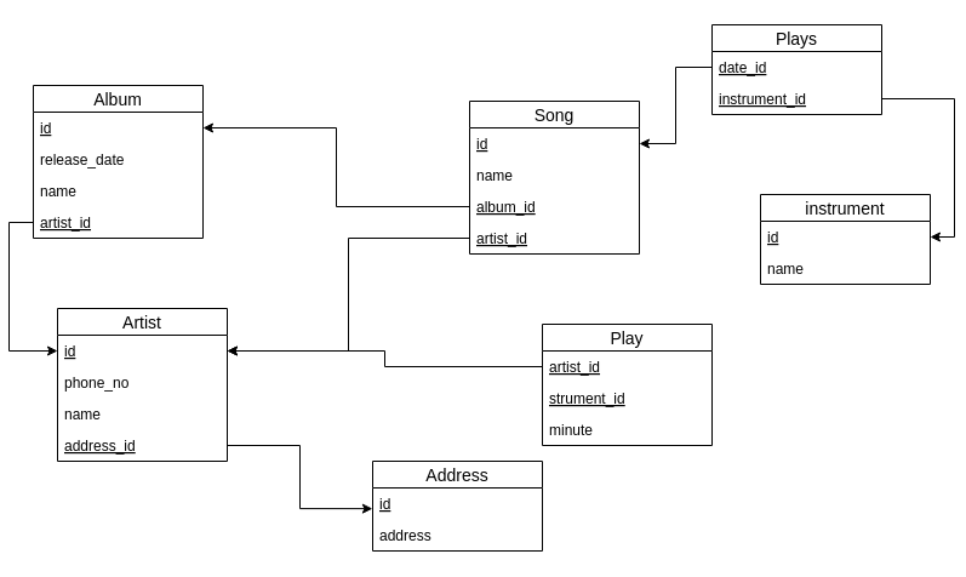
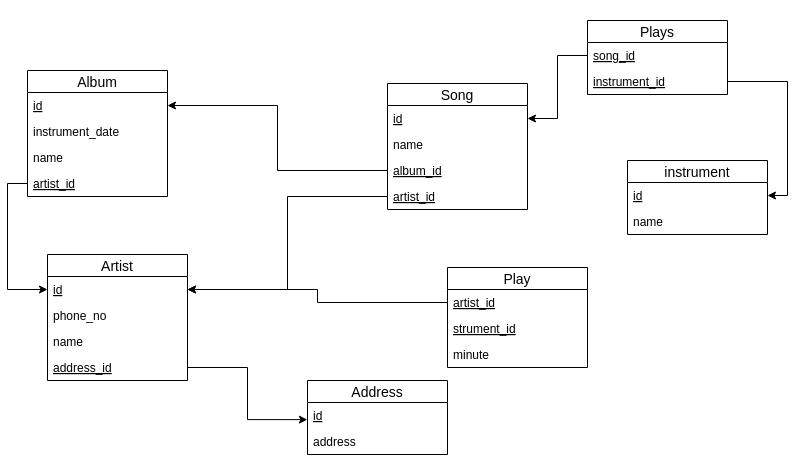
  <mxCell id="0" />
  <mxCell id="1" parent="0" />
  <mxCell id="2" value="Artist" style="swimlane;fontStyle=0;childLayout=stackLayout;horizontal=1;startSize=22;fillColor=none;horizontalStack=0;resizeParent=1;resizeParentMax=0;resizeLast=0;collapsible=1;marginBottom=0;swimlaneFillColor=#ffffff;align=center;fontSize=14;" vertex="1" parent="1"><mxGeometry x="40" y="254" width="140" height="126" as="geometry" /></mxCell>
  <mxCell id="3" value="id" style="text;strokeColor=none;fillColor=none;spacingLeft=4;spacingRight=4;overflow=hidden;rotatable=0;points=[[0,0.5],[1,0.5]];portConstraint=eastwest;fontSize=12;fontStyle=4" vertex="1" parent="2"><mxGeometry y="22" width="140" height="26" as="geometry" /></mxCell>
  <mxCell id="4" value="phone_no" style="text;strokeColor=none;fillColor=none;spacingLeft=4;spacingRight=4;overflow=hidden;rotatable=0;points=[[0,0.5],[1,0.5]];portConstraint=eastwest;fontSize=12;" vertex="1" parent="2"><mxGeometry y="48" width="140" height="26" as="geometry" /></mxCell>
  <mxCell id="5" value="name" style="text;strokeColor=none;fillColor=none;spacingLeft=4;spacingRight=4;overflow=hidden;rotatable=0;points=[[0,0.5],[1,0.5]];portConstraint=eastwest;fontSize=12;" vertex="1" parent="2"><mxGeometry y="74" width="140" height="26" as="geometry" /></mxCell>
  <mxCell id="6" value="address_id" style="text;strokeColor=none;fillColor=none;spacingLeft=4;spacingRight=4;overflow=hidden;rotatable=0;points=[[0,0.5],[1,0.5]];portConstraint=eastwest;fontSize=12;fontStyle=4" vertex="1" parent="2"><mxGeometry y="100" width="140" height="26" as="geometry" /></mxCell>
  <mxCell id="7" value="instrument" style="swimlane;fontStyle=0;childLayout=stackLayout;horizontal=1;startSize=22;fillColor=none;horizontalStack=0;resizeParent=1;resizeParentMax=0;resizeLast=0;collapsible=1;marginBottom=0;swimlaneFillColor=#ffffff;align=center;fontSize=14;" vertex="1" parent="1"><mxGeometry x="620" y="160" width="140" height="74" as="geometry" /></mxCell>
  <mxCell id="8" value="id" style="text;strokeColor=none;fillColor=none;spacingLeft=4;spacingRight=4;overflow=hidden;rotatable=0;points=[[0,0.5],[1,0.5]];portConstraint=eastwest;fontSize=12;fontStyle=4" vertex="1" parent="7"><mxGeometry y="22" width="140" height="26" as="geometry" /></mxCell>
  <mxCell id="9" value="name" style="text;strokeColor=none;fillColor=none;spacingLeft=4;spacingRight=4;overflow=hidden;rotatable=0;points=[[0,0.5],[1,0.5]];portConstraint=eastwest;fontSize=12;" vertex="1" parent="7"><mxGeometry y="48" width="140" height="26" as="geometry" /></mxCell>
  <mxCell id="10" value="Album" style="swimlane;fontStyle=0;childLayout=stackLayout;horizontal=1;startSize=22;fillColor=none;horizontalStack=0;resizeParent=1;resizeParentMax=0;resizeLast=0;collapsible=1;marginBottom=0;swimlaneFillColor=#ffffff;align=center;fontSize=14;" vertex="1" parent="1"><mxGeometry x="20" y="70" width="140" height="126" as="geometry" /></mxCell>
  <mxCell id="11" value="id" style="text;strokeColor=none;fillColor=none;spacingLeft=4;spacingRight=4;overflow=hidden;rotatable=0;points=[[0,0.5],[1,0.5]];portConstraint=eastwest;fontSize=12;fontStyle=4" vertex="1" parent="10"><mxGeometry y="22" width="140" height="26" as="geometry" /></mxCell>
- <mxCell id="12" value="release_date" style="text;strokeColor=none;fillColor=none;spacingLeft=4;spacingRight=4;overflow=hidden;rotatable=0;points=[[0,0.5],[1,0.5]];portConstraint=eastwest;fontSize=12;" vertex="1" parent="10"><mxGeometry y="48" width="140" height="26" as="geometry" /></mxCell>
+ <mxCell id="12" value="instrument_date" style="text;strokeColor=none;fillColor=none;spacingLeft=4;spacingRight=4;overflow=hidden;rotatable=0;points=[[0,0.5],[1,0.5]];portConstraint=eastwest;fontSize=12;" vertex="1" parent="10"><mxGeometry y="48" width="140" height="26" as="geometry" /></mxCell>
  <mxCell id="13" value="name" style="text;strokeColor=none;fillColor=none;spacingLeft=4;spacingRight=4;overflow=hidden;rotatable=0;points=[[0,0.5],[1,0.5]];portConstraint=eastwest;fontSize=12;" vertex="1" parent="10"><mxGeometry y="74" width="140" height="26" as="geometry" /></mxCell>
  <mxCell id="14" value="artist_id" style="text;strokeColor=none;fillColor=none;spacingLeft=4;spacingRight=4;overflow=hidden;rotatable=0;points=[[0,0.5],[1,0.5]];portConstraint=eastwest;fontSize=12;fontStyle=4" vertex="1" parent="10"><mxGeometry y="100" width="140" height="26" as="geometry" /></mxCell>
  <mxCell id="15" value="Song" style="swimlane;fontStyle=0;childLayout=stackLayout;horizontal=1;startSize=22;fillColor=none;horizontalStack=0;resizeParent=1;resizeParentMax=0;resizeLast=0;collapsible=1;marginBottom=0;swimlaneFillColor=#ffffff;align=center;fontSize=14;" vertex="1" parent="1"><mxGeometry x="380" y="83" width="140" height="126" as="geometry" /></mxCell>
  <mxCell id="16" value="id" style="text;strokeColor=none;fillColor=none;spacingLeft=4;spacingRight=4;overflow=hidden;rotatable=0;points=[[0,0.5],[1,0.5]];portConstraint=eastwest;fontSize=12;fontStyle=4" vertex="1" parent="15"><mxGeometry y="22" width="140" height="26" as="geometry" /></mxCell>
  <mxCell id="17" value="name" style="text;strokeColor=none;fillColor=none;spacingLeft=4;spacingRight=4;overflow=hidden;rotatable=0;points=[[0,0.5],[1,0.5]];portConstraint=eastwest;fontSize=12;" vertex="1" parent="15"><mxGeometry y="48" width="140" height="26" as="geometry" /></mxCell>
  <mxCell id="18" value="album_id" style="text;strokeColor=none;fillColor=none;spacingLeft=4;spacingRight=4;overflow=hidden;rotatable=0;points=[[0,0.5],[1,0.5]];portConstraint=eastwest;fontSize=12;fontStyle=4" vertex="1" parent="15"><mxGeometry y="74" width="140" height="26" as="geometry" /></mxCell>
  <mxCell id="19" value="artist_id" style="text;strokeColor=none;fillColor=none;spacingLeft=4;spacingRight=4;overflow=hidden;rotatable=0;points=[[0,0.5],[1,0.5]];portConstraint=eastwest;fontSize=12;fontStyle=4" vertex="1" parent="15"><mxGeometry y="100" width="140" height="26" as="geometry" /></mxCell>
  <mxCell id="20" value="Address" style="swimlane;fontStyle=0;childLayout=stackLayout;horizontal=1;startSize=22;fillColor=none;horizontalStack=0;resizeParent=1;resizeParentMax=0;resizeLast=0;collapsible=1;marginBottom=0;swimlaneFillColor=#ffffff;align=center;fontSize=14;" vertex="1" parent="1"><mxGeometry x="300" y="380" width="140" height="74" as="geometry" /></mxCell>
  <mxCell id="21" value="id" style="text;strokeColor=none;fillColor=none;spacingLeft=4;spacingRight=4;overflow=hidden;rotatable=0;points=[[0,0.5],[1,0.5]];portConstraint=eastwest;fontSize=12;fontStyle=4" vertex="1" parent="20"><mxGeometry y="22" width="140" height="26" as="geometry" /></mxCell>
  <mxCell id="22" value="address" style="text;strokeColor=none;fillColor=none;spacingLeft=4;spacingRight=4;overflow=hidden;rotatable=0;points=[[0,0.5],[1,0.5]];portConstraint=eastwest;fontSize=12;" vertex="1" parent="20"><mxGeometry y="48" width="140" height="26" as="geometry" /></mxCell>
  <mxCell id="23" style="edgeStyle=orthogonalEdgeStyle;rounded=0;orthogonalLoop=1;jettySize=auto;html=1;exitX=1;exitY=0.5;exitDx=0;exitDy=0;entryX=-0.001;entryY=0.659;entryDx=0;entryDy=0;entryPerimeter=0;" edge="1" parent="1" source="6" target="21"><mxGeometry relative="1" as="geometry" /></mxCell>
  <mxCell id="24" style="edgeStyle=orthogonalEdgeStyle;rounded=0;orthogonalLoop=1;jettySize=auto;html=1;exitX=0;exitY=0.5;exitDx=0;exitDy=0;entryX=0;entryY=0.5;entryDx=0;entryDy=0;" edge="1" parent="1" source="14" target="3"><mxGeometry relative="1" as="geometry" /></mxCell>
  <mxCell id="25" style="edgeStyle=orthogonalEdgeStyle;rounded=0;orthogonalLoop=1;jettySize=auto;html=1;exitX=0;exitY=0.5;exitDx=0;exitDy=0;entryX=1;entryY=0.5;entryDx=0;entryDy=0;" edge="1" parent="1" source="19" target="3"><mxGeometry relative="1" as="geometry" /></mxCell>
  <mxCell id="26" style="edgeStyle=orthogonalEdgeStyle;rounded=0;orthogonalLoop=1;jettySize=auto;html=1;exitX=0;exitY=0.5;exitDx=0;exitDy=0;entryX=1;entryY=0.5;entryDx=0;entryDy=0;" edge="1" parent="1" source="18" target="11"><mxGeometry relative="1" as="geometry" /></mxCell>
  <mxCell id="27" value="Play" style="swimlane;fontStyle=0;childLayout=stackLayout;horizontal=1;startSize=22;fillColor=none;horizontalStack=0;resizeParent=1;resizeParentMax=0;resizeLast=0;collapsible=1;marginBottom=0;swimlaneFillColor=#ffffff;align=center;fontSize=14;" vertex="1" parent="1"><mxGeometry x="440" y="267" width="140" height="100" as="geometry" /></mxCell>
  <mxCell id="28" value="artist_id" style="text;strokeColor=none;fillColor=none;spacingLeft=4;spacingRight=4;overflow=hidden;rotatable=0;points=[[0,0.5],[1,0.5]];portConstraint=eastwest;fontSize=12;fontStyle=4" vertex="1" parent="27"><mxGeometry y="22" width="140" height="26" as="geometry" /></mxCell>
  <mxCell id="29" value="strument_id" style="text;strokeColor=none;fillColor=none;spacingLeft=4;spacingRight=4;overflow=hidden;rotatable=0;points=[[0,0.5],[1,0.5]];portConstraint=eastwest;fontSize=12;fontStyle=4" vertex="1" parent="27"><mxGeometry y="48" width="140" height="26" as="geometry" /></mxCell>
  <mxCell id="30" value="minute" style="text;strokeColor=none;fillColor=none;spacingLeft=4;spacingRight=4;overflow=hidden;rotatable=0;points=[[0,0.5],[1,0.5]];portConstraint=eastwest;fontSize=12;" vertex="1" parent="27"><mxGeometry y="74" width="140" height="26" as="geometry" /></mxCell>
  <mxCell id="31" style="edgeStyle=orthogonalEdgeStyle;rounded=0;orthogonalLoop=1;jettySize=auto;html=1;exitX=0;exitY=0.5;exitDx=0;exitDy=0;entryX=1;entryY=0.5;entryDx=0;entryDy=0;" edge="1" parent="1" source="28" target="3"><mxGeometry relative="1" as="geometry" /></mxCell>
  <mxCell id="32" value="Plays" style="swimlane;fontStyle=0;childLayout=stackLayout;horizontal=1;startSize=22;fillColor=none;horizontalStack=0;resizeParent=1;resizeParentMax=0;resizeLast=0;collapsible=1;marginBottom=0;swimlaneFillColor=#ffffff;align=center;fontSize=14;" vertex="1" parent="1"><mxGeometry x="580" y="20" width="140" height="74" as="geometry" /></mxCell>
- <mxCell id="33" value="date_id" style="text;strokeColor=none;fillColor=none;spacingLeft=4;spacingRight=4;overflow=hidden;rotatable=0;points=[[0,0.5],[1,0.5]];portConstraint=eastwest;fontSize=12;fontStyle=4" vertex="1" parent="32"><mxGeometry y="22" width="140" height="26" as="geometry" /></mxCell>
+ <mxCell id="33" value="song_id" style="text;strokeColor=none;fillColor=none;spacingLeft=4;spacingRight=4;overflow=hidden;rotatable=0;points=[[0,0.5],[1,0.5]];portConstraint=eastwest;fontSize=12;fontStyle=4" vertex="1" parent="32"><mxGeometry y="22" width="140" height="26" as="geometry" /></mxCell>
  <mxCell id="34" value="instrument_id" style="text;strokeColor=none;fillColor=none;spacingLeft=4;spacingRight=4;overflow=hidden;rotatable=0;points=[[0,0.5],[1,0.5]];portConstraint=eastwest;fontSize=12;fontStyle=4" vertex="1" parent="32"><mxGeometry y="48" width="140" height="26" as="geometry" /></mxCell>
  <mxCell id="35" style="edgeStyle=orthogonalEdgeStyle;rounded=0;orthogonalLoop=1;jettySize=auto;html=1;exitX=0;exitY=0.5;exitDx=0;exitDy=0;entryX=1;entryY=0.5;entryDx=0;entryDy=0;" edge="1" parent="1" source="33" target="16"><mxGeometry relative="1" as="geometry" /></mxCell>
  <mxCell id="36" style="edgeStyle=orthogonalEdgeStyle;rounded=0;orthogonalLoop=1;jettySize=auto;html=1;exitX=1;exitY=0.5;exitDx=0;exitDy=0;entryX=1;entryY=0.5;entryDx=0;entryDy=0;" edge="1" parent="1" source="34" target="8"><mxGeometry relative="1" as="geometry" /></mxCell>
